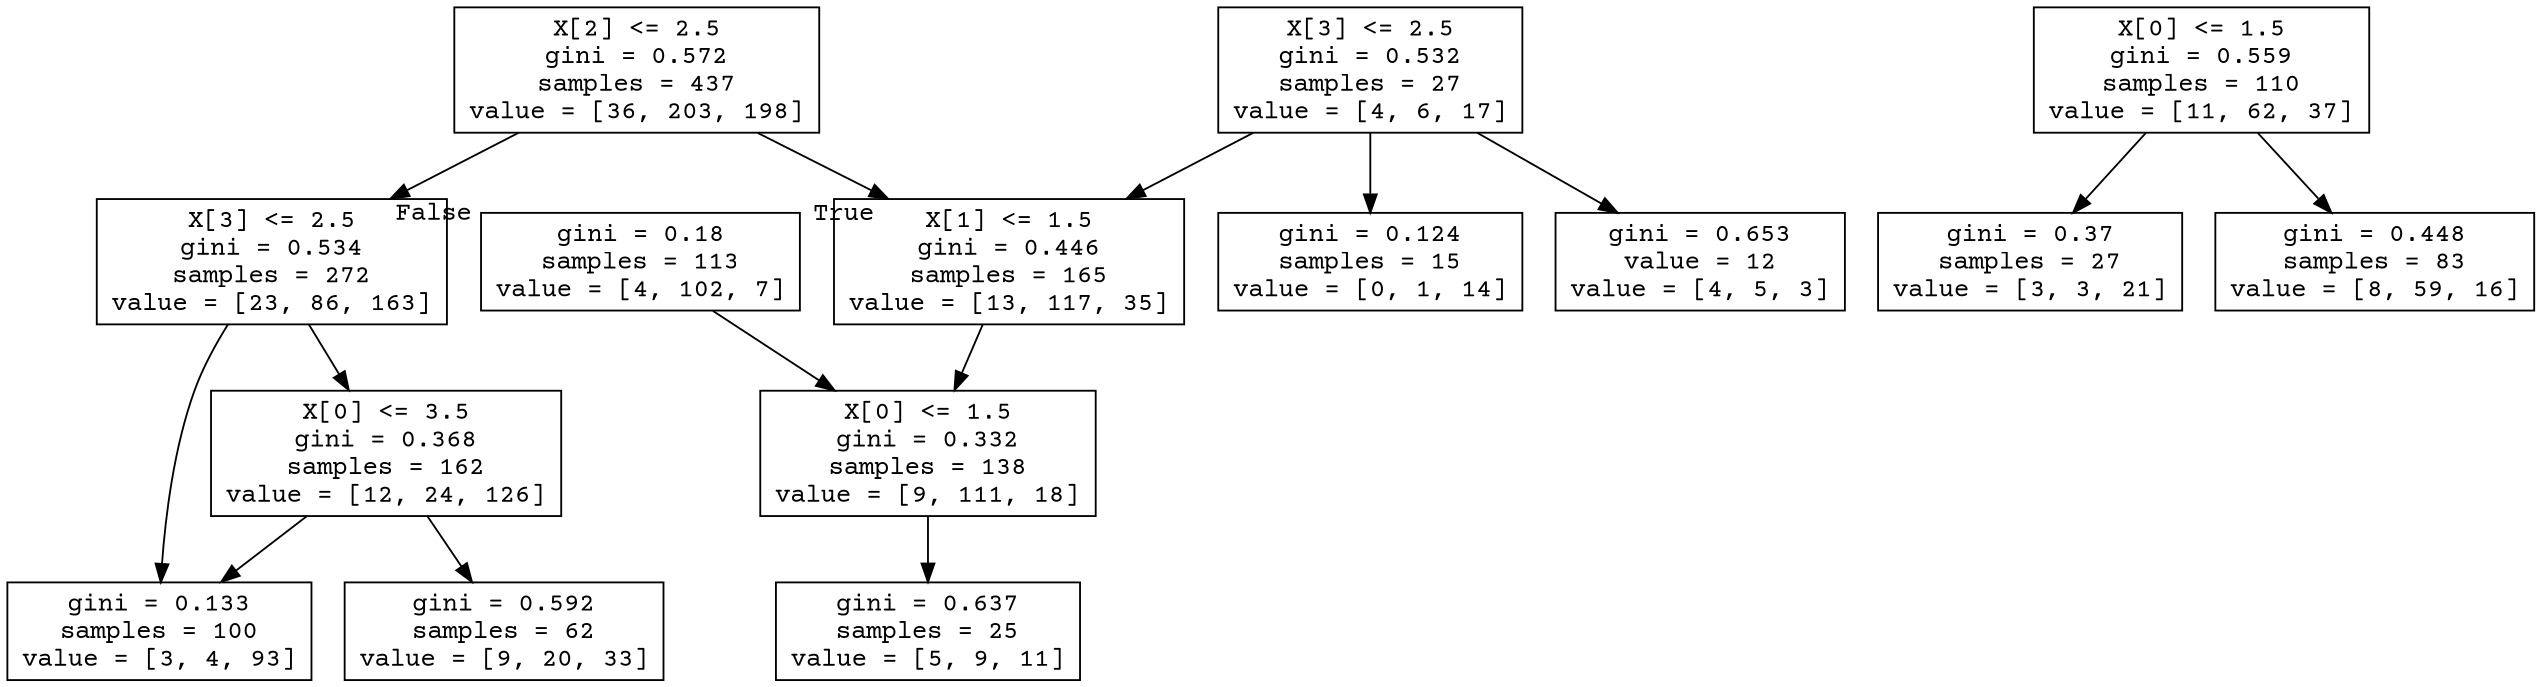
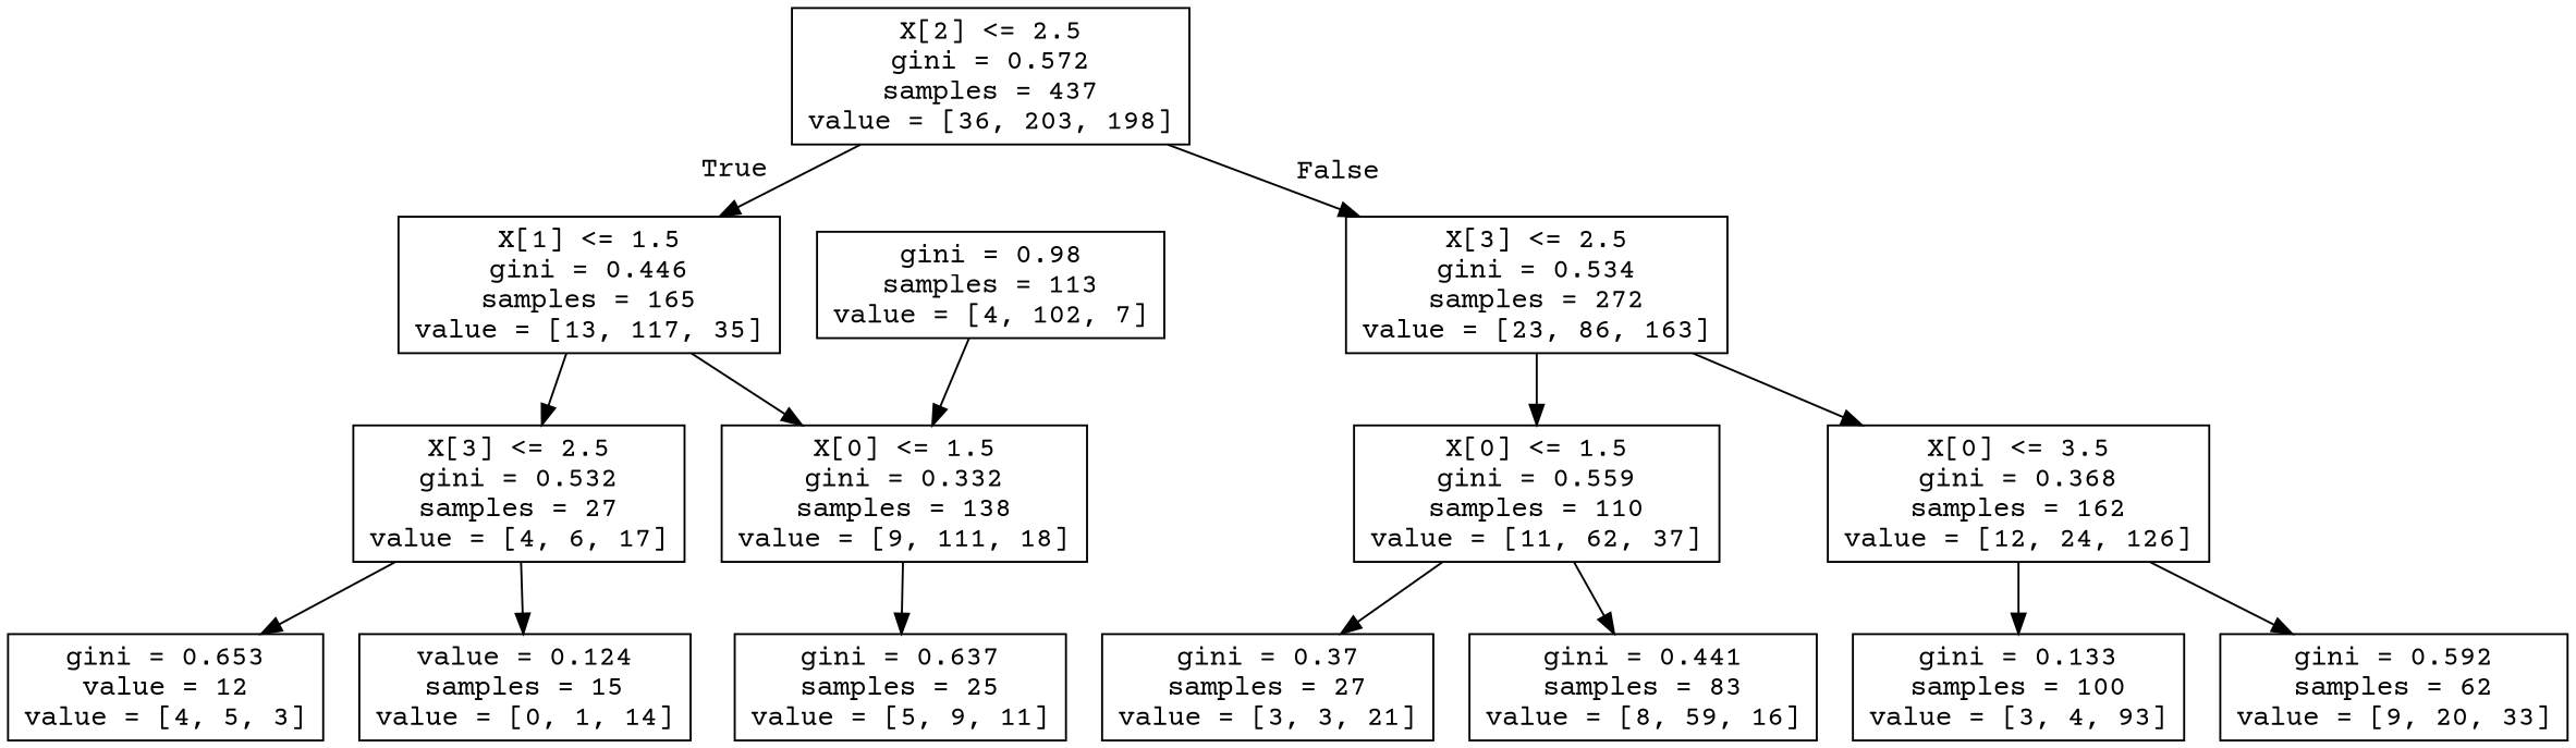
  digraph {
    fontname="Courier Prime"
    node [fontname="Courier Prime" shape=box]
    edge [fontname="Courier Prime"]
    n1 [label="X[2] <= 2.5\ngini = 0.572\nsamples = 437\nvalue = [36, 203, 198]"]
    n2 [label="X[1] <= 1.5\ngini = 0.446\nsamples = 165\nvalue = [13, 117, 35]"]
    n3 [label="X[3] <= 2.5\ngini = 0.534\nsamples = 272\nvalue = [23, 86, 163]"]
    n4 [label="X[3] <= 2.5\ngini = 0.532\nsamples = 27\nvalue = [4, 6, 17]"]
    n5 [label="X[0] <= 1.5\ngini = 0.332\nsamples = 138\nvalue = [9, 111, 18]"]
    n6 [label="X[0] <= 1.5\ngini = 0.559\nsamples = 110\nvalue = [11, 62, 37]"]
    n7 [label="X[0] <= 3.5\ngini = 0.368\nsamples = 162\nvalue = [12, 24, 126]"]
    n8 [label="gini = 0.653\nvalue = 12\nvalue = [4, 5, 3]"]
-   n9 [label="gini = 0.124\nsamples = 15\nvalue = [0, 1, 14]"]
+   n9 [label="value = 0.124\nsamples = 15\nvalue = [0, 1, 14]"]
    n10 [label="gini = 0.637\nsamples = 25\nvalue = [5, 9, 11]"]
-   n11 [label="gini = 0.18\nsamples = 113\nvalue = [4, 102, 7]"]
+   n11 [label="gini = 0.98\nsamples = 113\nvalue = [4, 102, 7]"]
    n12 [label="gini = 0.37\nsamples = 27\nvalue = [3, 3, 21]"]
-   n13 [label="gini = 0.448\nsamples = 83\nvalue = [8, 59, 16]"]
+   n13 [label="gini = 0.441\nsamples = 83\nvalue = [8, 59, 16]"]
    n14 [label="gini = 0.133\nsamples = 100\nvalue = [3, 4, 93]"]
    n15 [label="gini = 0.592\nsamples = 62\nvalue = [9, 20, 33]"]
    n1 -> n2 [headlabel=True labelangle=45 labeldistance=2.5]
    n1 -> n3 [headlabel=False labelangle=-45 labeldistance=2.5]
-   n4 -> n2
+   n2 -> n4
    n2 -> n5
-   n3 -> n14
+   n3 -> n6
    n3 -> n7
    n4 -> n8
    n4 -> n9
    n5 -> n10
    n6 -> n12
    n6 -> n13
    n7 -> n14
    n7 -> n15
    n11 -> n5
  }
